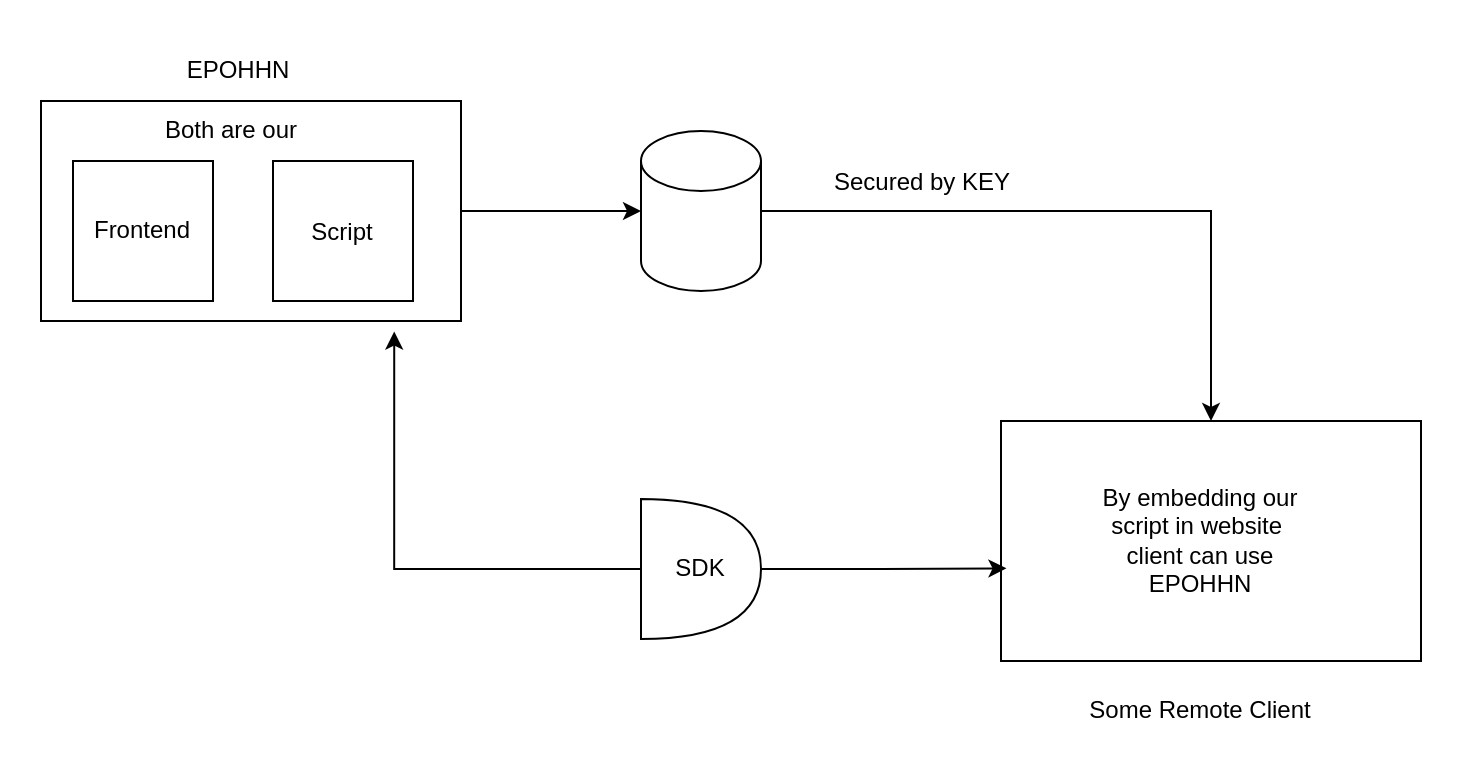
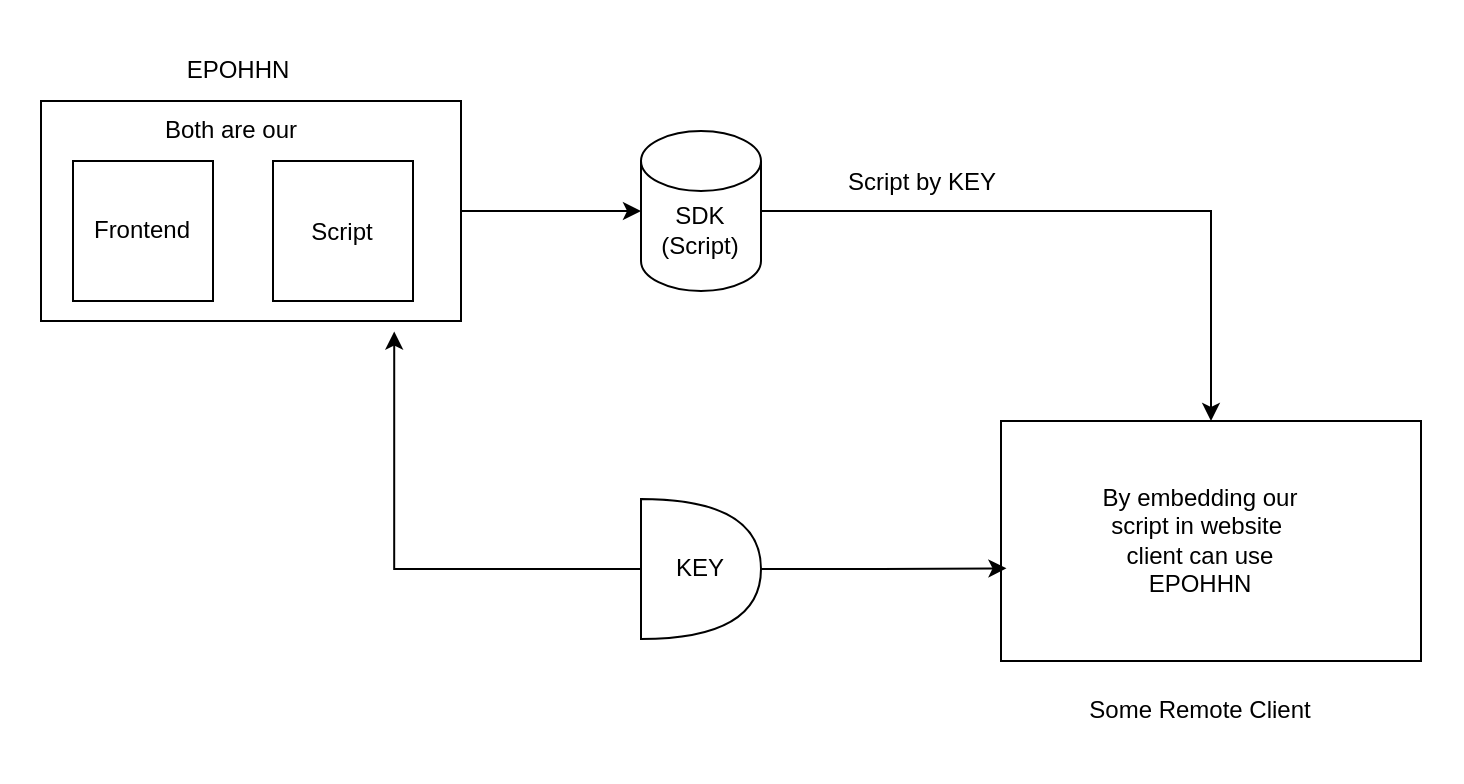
  <mxCell id="0" />
  <mxCell id="1" parent="0" />
  <mxCell id="2" style="edgeStyle=orthogonalEdgeStyle;rounded=0;orthogonalLoop=1;jettySize=auto;html=1;" edge="1" parent="1" source="3" target="13"><mxGeometry relative="1" as="geometry"><mxPoint x="350" y="95" as="targetPoint" /></mxGeometry></mxCell>
  <mxCell id="3" value="" style="rounded=0;whiteSpace=wrap;html=1;" vertex="1" parent="1"><mxGeometry x="20" y="50" width="210" height="110" as="geometry" /></mxCell>
  <mxCell id="4" value="EPOHHN" style="text;html=1;strokeColor=none;fillColor=none;align=center;verticalAlign=middle;whiteSpace=wrap;rounded=0;" vertex="1" parent="1"><mxGeometry x="89" y="20" width="60" height="30" as="geometry" /></mxCell>
  <mxCell id="5" value="" style="whiteSpace=wrap;html=1;aspect=fixed;" vertex="1" parent="1"><mxGeometry x="36" y="80" width="70" height="70" as="geometry" /></mxCell>
  <mxCell id="6" value="" style="whiteSpace=wrap;html=1;aspect=fixed;" vertex="1" parent="1"><mxGeometry x="136" y="80" width="70" height="70" as="geometry" /></mxCell>
  <mxCell id="7" value="Frontend" style="text;html=1;strokeColor=none;fillColor=none;align=center;verticalAlign=middle;whiteSpace=wrap;rounded=0;" vertex="1" parent="1"><mxGeometry x="41" y="100" width="60" height="30" as="geometry" /></mxCell>
  <mxCell id="8" value="Script" style="text;html=1;strokeColor=none;fillColor=none;align=center;verticalAlign=middle;whiteSpace=wrap;rounded=0;" vertex="1" parent="1"><mxGeometry x="141" y="101" width="60" height="30" as="geometry" /></mxCell>
  <mxCell id="9" value="Both are our" style="text;html=1;strokeColor=none;fillColor=none;align=center;verticalAlign=middle;whiteSpace=wrap;rounded=0;" vertex="1" parent="1"><mxGeometry x="57.5" y="50" width="115" height="30" as="geometry" /></mxCell>
  <mxCell id="10" value="" style="rounded=0;whiteSpace=wrap;html=1;" vertex="1" parent="1"><mxGeometry x="500" y="210" width="210" height="120" as="geometry" /></mxCell>
  <mxCell id="11" value="Some Remote Client" style="text;html=1;strokeColor=none;fillColor=none;align=center;verticalAlign=middle;whiteSpace=wrap;rounded=0;" vertex="1" parent="1"><mxGeometry x="540" y="340" width="120" height="30" as="geometry" /></mxCell>
  <mxCell id="12" style="edgeStyle=orthogonalEdgeStyle;rounded=0;orthogonalLoop=1;jettySize=auto;html=1;exitX=1;exitY=0.5;exitDx=0;exitDy=0;exitPerimeter=0;entryX=0.5;entryY=0;entryDx=0;entryDy=0;" edge="1" parent="1" source="13" target="10"><mxGeometry relative="1" as="geometry" /></mxCell>
  <mxCell id="13" value="" style="shape=cylinder3;whiteSpace=wrap;html=1;boundedLbl=1;backgroundOutline=1;size=15;" vertex="1" parent="1"><mxGeometry x="320" y="65" width="60" height="80" as="geometry" /></mxCell>
+ <mxCell id="14" value="SDK&lt;br&gt;(Script)" style="text;html=1;strokeColor=none;fillColor=none;align=center;verticalAlign=middle;whiteSpace=wrap;rounded=0;" vertex="1" parent="1"><mxGeometry x="320" y="100" width="60" height="30" as="geometry" /></mxCell>
  <mxCell id="15" value="By embedding our script in website&amp;nbsp; client can use EPOHHN" style="text;html=1;strokeColor=none;fillColor=none;align=center;verticalAlign=middle;whiteSpace=wrap;rounded=0;" vertex="1" parent="1"><mxGeometry x="550" y="255" width="100" height="30" as="geometry" /></mxCell>
- <mxCell id="16" value="Secured by KEY" style="text;html=1;strokeColor=none;fillColor=none;align=center;verticalAlign=middle;whiteSpace=wrap;rounded=0;" vertex="1" parent="1"><mxGeometry x="411" y="76" width="100" height="30" as="geometry" /></mxCell>
+ <mxCell id="16" value="Script by KEY" style="text;html=1;strokeColor=none;fillColor=none;align=center;verticalAlign=middle;whiteSpace=wrap;rounded=0;" vertex="1" parent="1"><mxGeometry x="411" y="76" width="100" height="30" as="geometry" /></mxCell>
  <mxCell id="17" value="" style="shape=or;whiteSpace=wrap;html=1;" vertex="1" parent="1"><mxGeometry x="320" y="249" width="60" height="70" as="geometry" /></mxCell>
- <mxCell id="18" value="SDK" style="text;html=1;strokeColor=none;fillColor=none;align=center;verticalAlign=middle;whiteSpace=wrap;rounded=0;" vertex="1" parent="1"><mxGeometry x="320" y="269" width="60" height="30" as="geometry" /></mxCell>
+ <mxCell id="18" value="KEY" style="text;html=1;strokeColor=none;fillColor=none;align=center;verticalAlign=middle;whiteSpace=wrap;rounded=0;" vertex="1" parent="1"><mxGeometry x="320" y="269" width="60" height="30" as="geometry" /></mxCell>
  <mxCell id="19" style="edgeStyle=orthogonalEdgeStyle;rounded=0;orthogonalLoop=1;jettySize=auto;html=1;entryX=0.841;entryY=1.048;entryDx=0;entryDy=0;entryPerimeter=0;" edge="1" parent="1" source="18" target="3"><mxGeometry relative="1" as="geometry" /></mxCell>
  <mxCell id="20" style="edgeStyle=orthogonalEdgeStyle;rounded=0;orthogonalLoop=1;jettySize=auto;html=1;entryX=0.013;entryY=0.614;entryDx=0;entryDy=0;entryPerimeter=0;" edge="1" parent="1" source="17" target="10"><mxGeometry relative="1" as="geometry" /></mxCell>
